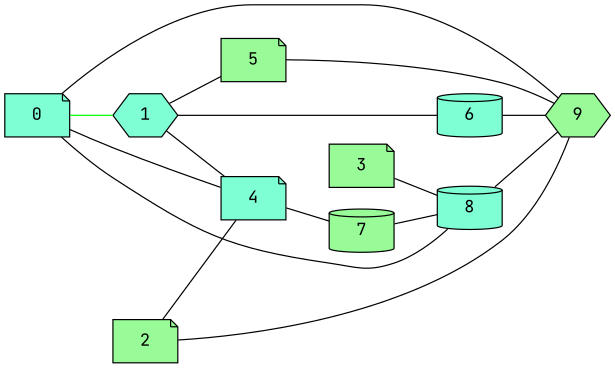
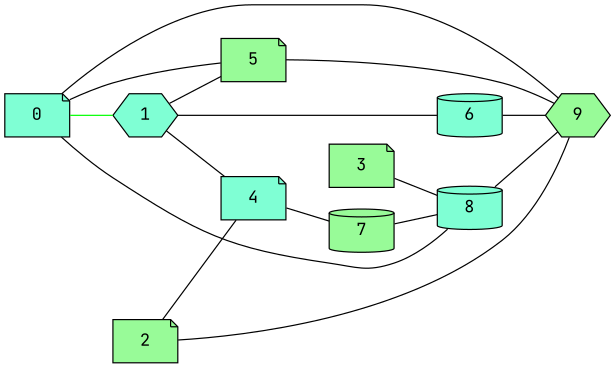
  graph {
    fontname="JetBrains Mono"
    rankdir=LR
    node [fillcolor=aquamarine fontname="JetBrains Mono" shape=note style=filled]
    edge [fontname="JetBrains Mono"]
    1 [shape=hexagon]
    0
    5 [fillcolor=palegreen]
    8 [shape=cylinder]
    9 [fillcolor=palegreen shape=hexagon]
    4
    6 [shape=cylinder]
    7 [fillcolor=palegreen shape=cylinder]
    2 [fillcolor=palegreen]
    3 [fillcolor=palegreen]
    1 -- 5
    1 -- 4
    1 -- 6
    0 -- 1 [color=green]
-   0 -- 4
+   0 -- 5
    0 -- 8
    0 -- 9
    5 -- 9
    8 -- 9
    4 -- 7
    6 -- 9
    7 -- 8
    2 -- 9
    2 -- 4
    3 -- 8
  }
